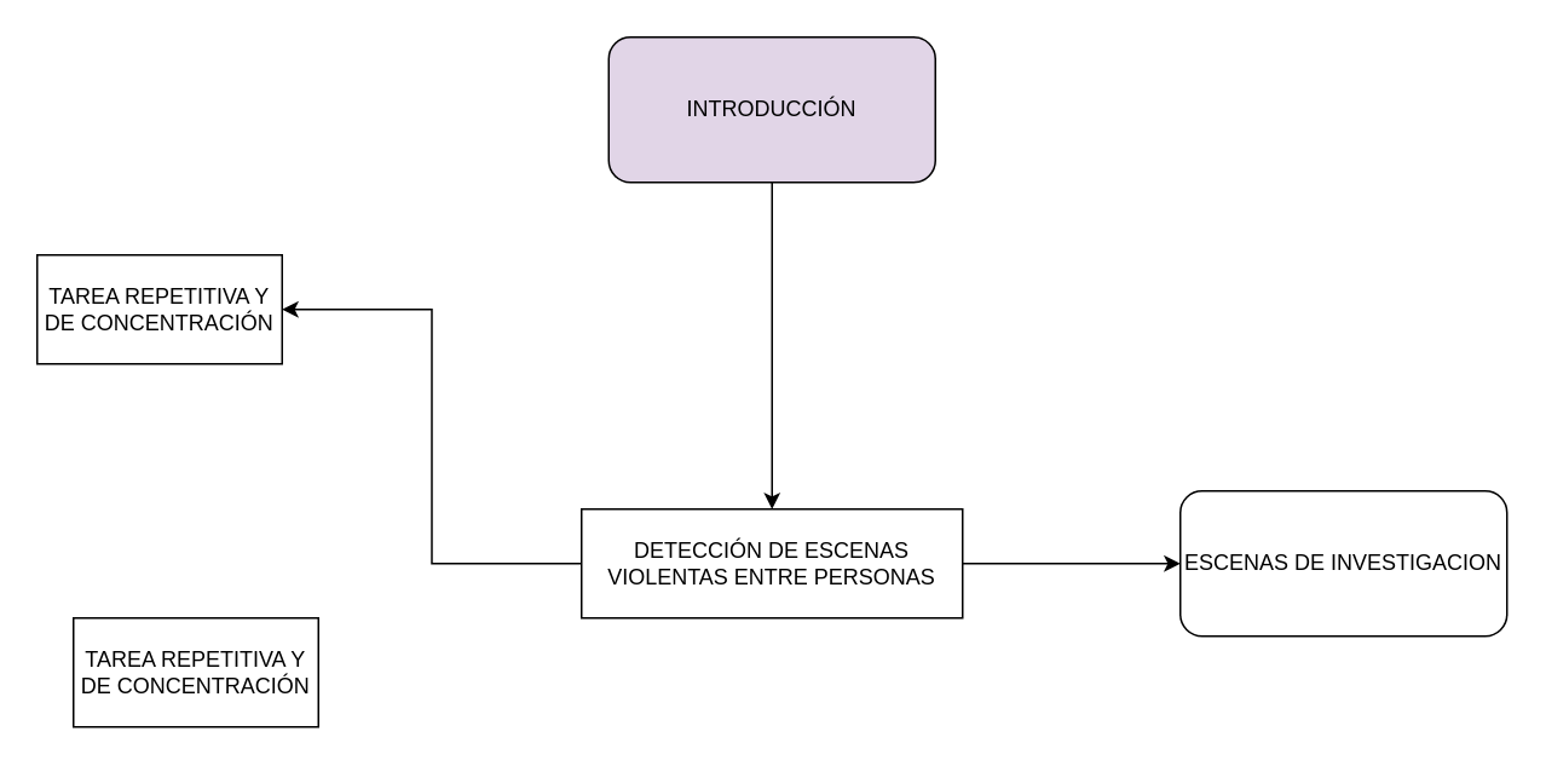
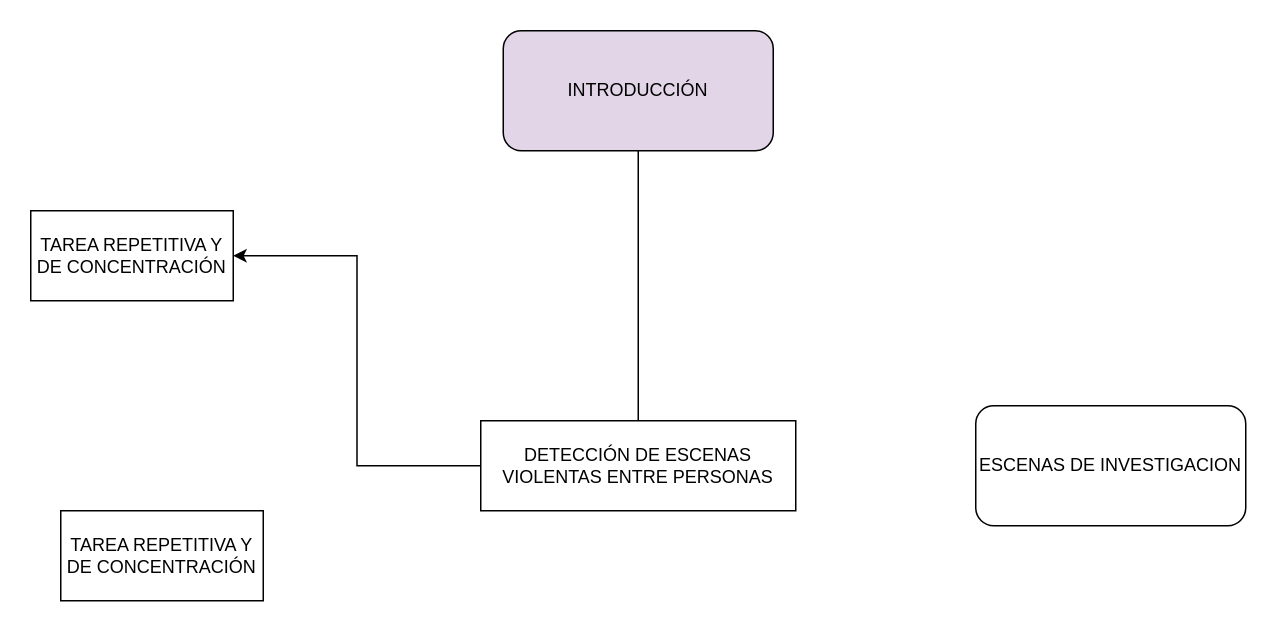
  <mxCell id="0" />
  <mxCell id="1" parent="0" />
  <mxCell id="2" value="ESCENAS DE INVESTIGACION" style="rounded=1;whiteSpace=wrap;html=1;" vertex="1" parent="1"><mxGeometry x="650" y="270" width="180" height="80" as="geometry" /></mxCell>
- <mxCell id="3" style="edgeStyle=orthogonalEdgeStyle;rounded=0;orthogonalLoop=1;jettySize=auto;html=1;entryX=0.5;entryY=0;entryDx=0;entryDy=0;" edge="1" parent="1" source="4" target="7"><mxGeometry relative="1" as="geometry" /></mxCell>
+ <mxCell id="3" style="edgeStyle=orthogonalEdgeStyle;rounded=0;orthogonalLoop=1;jettySize=auto;html=1;entryX=0.5;entryY=0;entryDx=0;entryDy=0;endArrow=none;" edge="1" parent="1" source="4" target="7"><mxGeometry relative="1" as="geometry" /></mxCell>
  <mxCell id="4" value="INTRODUCCIÓN" style="rounded=1;whiteSpace=wrap;html=1;fillColor=#e1d5e7;" vertex="1" parent="1"><mxGeometry x="335" y="20" width="180" height="80" as="geometry" /></mxCell>
- <mxCell id="5" style="edgeStyle=orthogonalEdgeStyle;rounded=0;orthogonalLoop=1;jettySize=auto;html=1;entryX=0;entryY=0.5;entryDx=0;entryDy=0;" edge="1" parent="1" source="7" target="2"><mxGeometry relative="1" as="geometry" /></mxCell>
  <mxCell id="6" style="edgeStyle=orthogonalEdgeStyle;rounded=0;orthogonalLoop=1;jettySize=auto;html=1;entryX=1;entryY=0.5;entryDx=0;entryDy=0;" edge="1" parent="1" source="7" target="8"><mxGeometry relative="1" as="geometry" /></mxCell>
  <mxCell id="7" value="DETECCIÓN DE ESCENAS VIOLENTAS ENTRE PERSONAS" style="rounded=0;whiteSpace=wrap;html=1;" vertex="1" parent="1"><mxGeometry x="320" y="280" width="210" height="60" as="geometry" /></mxCell>
  <mxCell id="8" value="TAREA REPETITIVA Y DE CONCENTRACIÓN" style="rounded=0;whiteSpace=wrap;html=1;" vertex="1" parent="1"><mxGeometry x="20" y="140" width="135" height="60" as="geometry" /></mxCell>
  <mxCell id="9" value="TAREA REPETITIVA Y DE CONCENTRACIÓN" style="rounded=0;whiteSpace=wrap;html=1;" vertex="1" parent="1"><mxGeometry x="40" y="340" width="135" height="60" as="geometry" /></mxCell>
